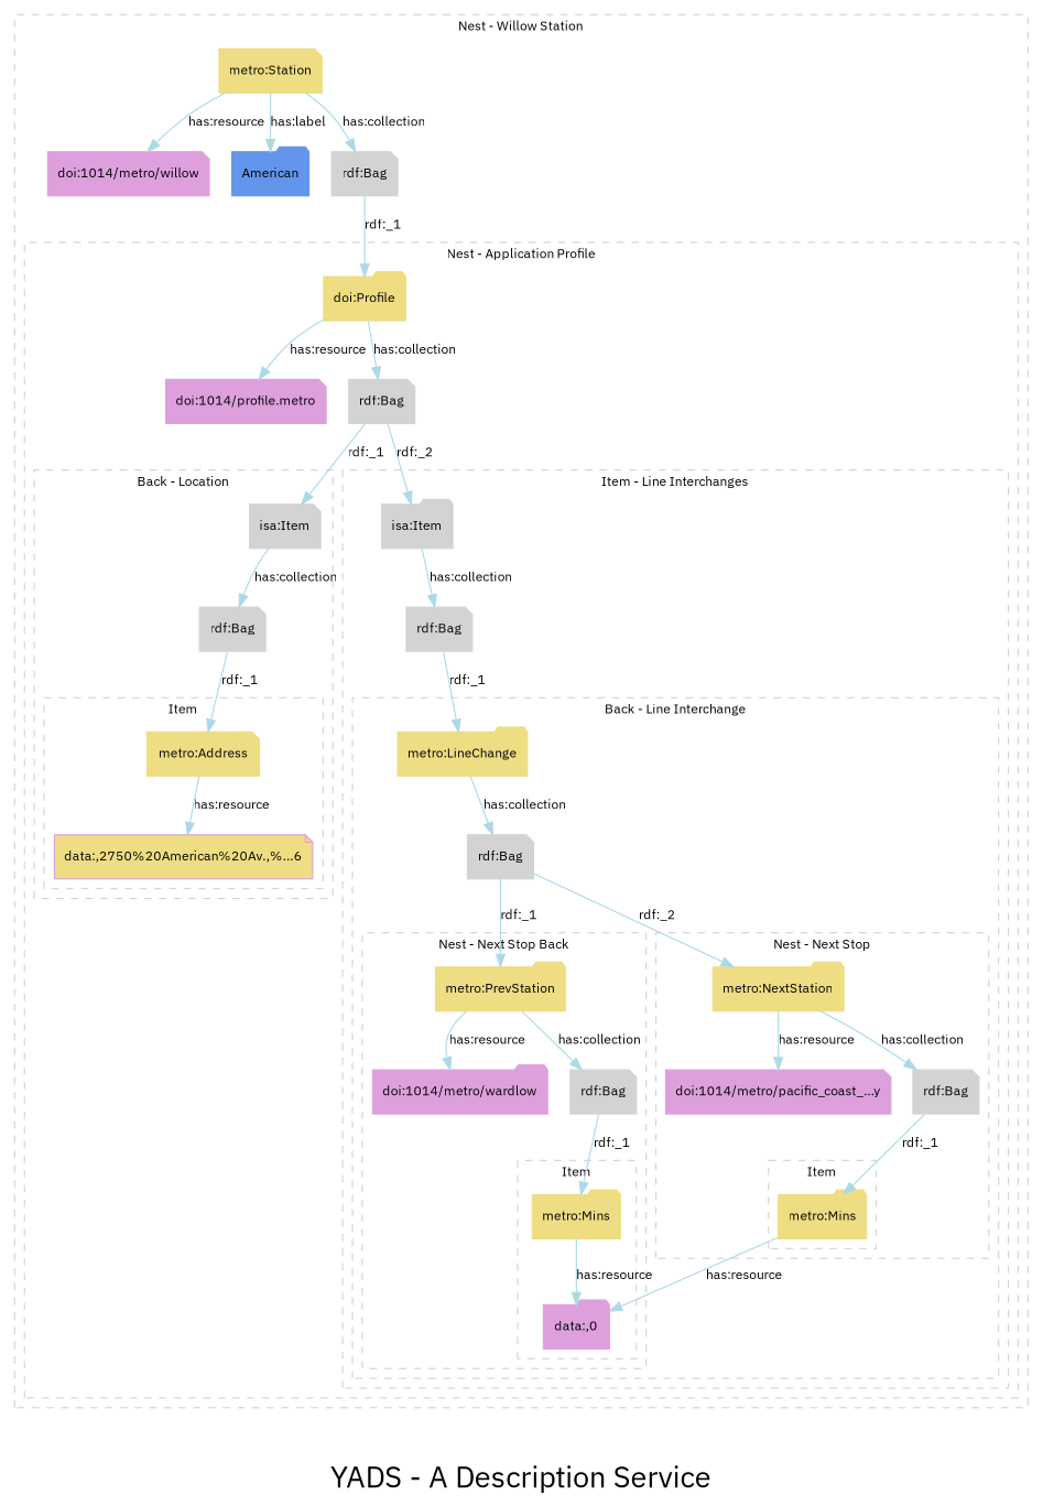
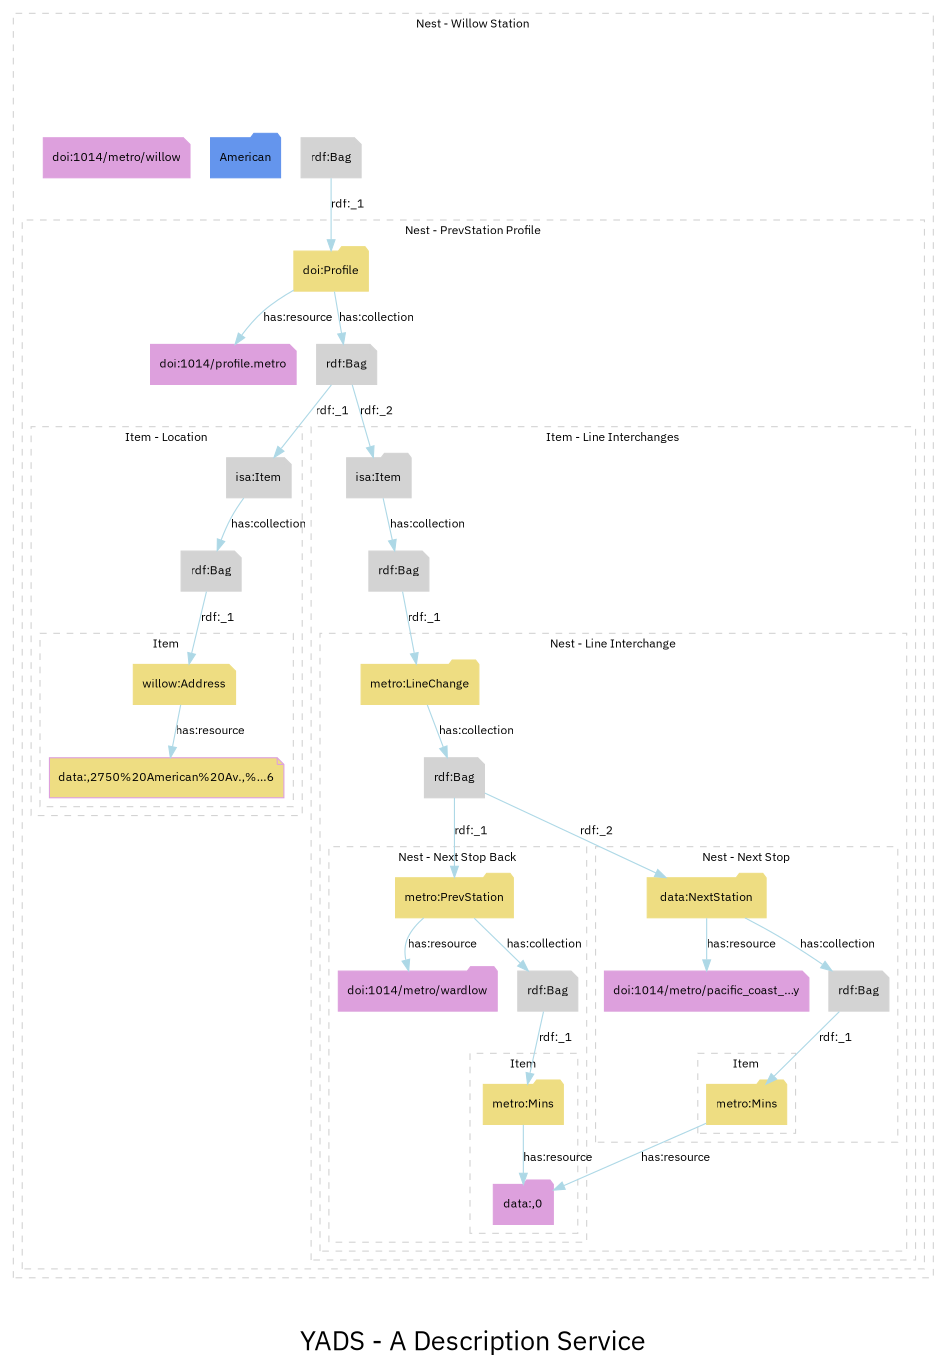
  digraph {
    fontname="IBM Plex Sans"
    fontsize=24
    label="YADS - A Description Service"
    rankdir=TB
    node [color=lightgrey fontcolor=black fontname="IBM Plex Sans" fontsize=11 shape=note style=filled]
    edge [color=lightblue fontcolor=black fontname="IBM Plex Sans" fontsize=11 style=filled]
-   n1 [color=lightgoldenrod label="metro:Address"]
+   n1 [color=lightgoldenrod label="willow:Address"]
    "data:,2750%20American%20Av.,%...6" [color=plum fillcolor=lightgoldenrod]
    n3 [label="isa:Item"]
    n4 [label="rdf:Bag"]
    n5 [color=lightgoldenrod label="metro:Mins" shape=folder]
    "data:,0" [color=plum shape=folder]
    n7 [color=lightgoldenrod label="metro:PrevStation" shape=folder]
    "doi:1014/metro/wardlow" [color=plum shape=folder]
    n9 [label="rdf:Bag"]
    n10 [color=lightgoldenrod label="metro:Mins" shape=folder]
-   n11 [color=lightgoldenrod label="metro:NextStation" shape=folder]
+   n11 [color=lightgoldenrod label="data:NextStation" shape=folder]
    "doi:1014/metro/pacific_coast_...y" [color=plum]
    n13 [label="rdf:Bag"]
    n14 [color=lightgoldenrod label="metro:LineChange" shape=folder]
    n15 [label="rdf:Bag"]
    n16 [label="isa:Item" shape=folder]
    n17 [label="rdf:Bag"]
    n18 [color=lightgoldenrod label="doi:Profile" shape=folder]
    "doi:1014/profile.metro" [color=plum]
    n20 [label="rdf:Bag"]
-   n21 [color=lightgoldenrod label="metro:Station"]
    "doi:1014/metro/willow" [color=plum]
    n23 [color=cornflowerblue label=American shape=folder]
    n24 [label="rdf:Bag"]
    subgraph cluster_1 {
      color=lightgrey
      fontcolor=black
      fontsize=11
      label="Nest - Willow Station"
      style=dashed
-     n21
      "doi:1014/metro/willow"
      n23
      n24
      subgraph cluster_2 {
        color=lightgrey
        fontcolor=black
        fontsize=11
-       label="Nest - Application Profile"
+       label="Nest - PrevStation Profile"
        style=dashed
        n18
        "doi:1014/profile.metro"
        n20
        subgraph cluster_3 {
          color=lightgrey
          fontcolor=black
          fontsize=11
-         label="Back - Location"
+         label="Item - Location"
          style=dashed
          n3
          n4
          subgraph cluster_4 {
            color=lightgrey
            fontcolor=black
            fontsize=11
            label=Item
            style=dashed
            n1
            "data:,2750%20American%20Av.,%...6"
          }
        }
        subgraph cluster_5 {
          color=lightgrey
          fontcolor=black
          fontsize=11
          label="Item - Line Interchanges"
          style=dashed
          n16
          n17
          subgraph cluster_6 {
            color=lightgrey
            fontcolor=black
            fontsize=11
-           label="Back - Line Interchange"
+           label="Nest - Line Interchange"
            style=dashed
            n14
            n15
            subgraph cluster_7 {
              color=lightgrey
              fontcolor=black
              fontsize=11
              label="Nest - Next Stop Back"
              style=dashed
              n7
              "doi:1014/metro/wardlow"
              n9
              subgraph cluster_8 {
                color=lightgrey
                fontcolor=black
                fontsize=11
                label=Item
                style=dashed
                n5
                "data:,0"
              }
            }
            subgraph cluster_9 {
              color=lightgrey
              fontcolor=black
              fontsize=11
              label="Nest - Next Stop"
              style=dashed
              n11
              "doi:1014/metro/pacific_coast_...y"
              n13
              subgraph cluster_10 {
                color=lightgrey
                fontcolor=black
                fontsize=11
                label=Item
                style=dashed
                n10
              }
            }
          }
        }
      }
    }
    n1 -> "data:,2750%20American%20Av.,%...6" [label="has:resource"]
    n3 -> n4 [label="has:collection"]
    n4 -> n1 [label="rdf:_1"]
    n5 -> "data:,0" [label="has:resource"]
    n7 -> "doi:1014/metro/wardlow" [label="has:resource"]
    n7 -> n9 [label="has:collection"]
    n9 -> n5 [label="rdf:_1"]
    n10 -> "data:,0" [label="has:resource"]
    n11 -> "doi:1014/metro/pacific_coast_...y" [label="has:resource"]
    n11 -> n13 [label="has:collection"]
    n13 -> n10 [label="rdf:_1"]
    n14 -> n15 [label="has:collection"]
    n15 -> n7 [label="rdf:_1"]
    n15 -> n11 [label="rdf:_2"]
    n16 -> n17 [label="has:collection"]
    n17 -> n14 [label="rdf:_1"]
    n18 -> "doi:1014/profile.metro" [label="has:resource"]
    n18 -> n20 [label="has:collection"]
    n20 -> n3 [label="rdf:_1"]
    n20 -> n16 [label="rdf:_2"]
-   n21 -> "doi:1014/metro/willow" [label="has:resource"]
-   n21 -> n23 [label="has:label"]
-   n21 -> n24 [label="has:collection"]
    n24 -> n18 [label="rdf:_1"]
  }
